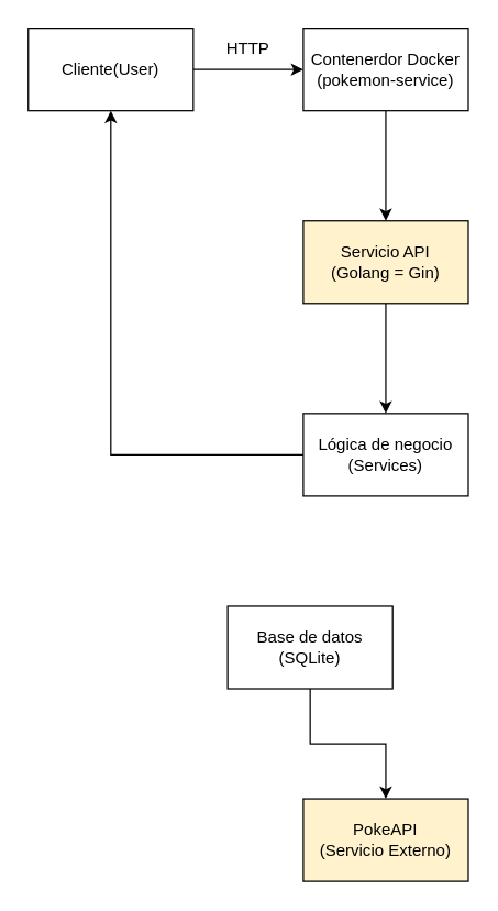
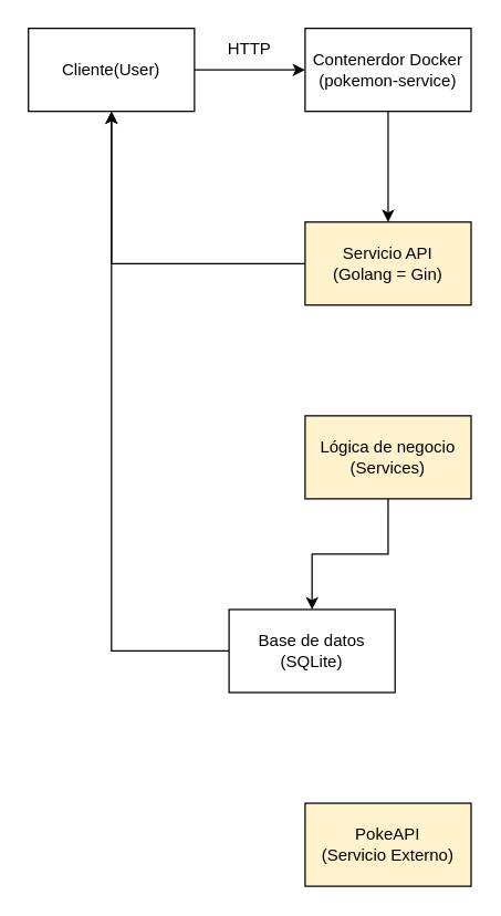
  <mxCell id="0" />
  <mxCell id="1" parent="0" />
  <mxCell id="2" value="" style="edgeStyle=orthogonalEdgeStyle;rounded=0;orthogonalLoop=1;jettySize=auto;html=1;" edge="1" parent="1" source="3" target="5"><mxGeometry relative="1" as="geometry" /></mxCell>
  <mxCell id="3" value="Cliente(User)" style="rounded=0;whiteSpace=wrap;html=1;" vertex="1" parent="1"><mxGeometry x="20" y="20" width="120" height="60" as="geometry" /></mxCell>
  <mxCell id="4" value="" style="edgeStyle=orthogonalEdgeStyle;rounded=0;orthogonalLoop=1;jettySize=auto;html=1;" edge="1" parent="1" source="5" target="8"><mxGeometry relative="1" as="geometry" /></mxCell>
  <mxCell id="5" value="Contenerdor Docker&lt;br&gt;(pokemon-service)" style="rounded=0;whiteSpace=wrap;html=1;" vertex="1" parent="1"><mxGeometry x="220" y="20" width="120" height="60" as="geometry" /></mxCell>
  <mxCell id="6" value="HTTP" style="text;html=1;align=center;verticalAlign=middle;whiteSpace=wrap;rounded=0;" vertex="1" parent="1"><mxGeometry x="150" y="20" width="60" height="30" as="geometry" /></mxCell>
- <mxCell id="7" value="" style="edgeStyle=orthogonalEdgeStyle;rounded=0;orthogonalLoop=1;jettySize=auto;html=1;" edge="1" parent="1" source="8" target="10"><mxGeometry relative="1" as="geometry" /></mxCell>
+ <mxCell id="7" value="" style="edgeStyle=orthogonalEdgeStyle;rounded=0;orthogonalLoop=1;jettySize=auto;html=1;" edge="1" parent="1" source="8" target="3"><mxGeometry relative="1" as="geometry" /></mxCell>
  <mxCell id="8" value="Servicio API&lt;div&gt;(Golang = Gin)&lt;/div&gt;" style="whiteSpace=wrap;html=1;rounded=0;fillColor=#fff2cc;" vertex="1" parent="1"><mxGeometry x="220" y="160" width="120" height="60" as="geometry" /></mxCell>
- <mxCell id="9" value="" style="edgeStyle=orthogonalEdgeStyle;rounded=0;orthogonalLoop=1;jettySize=auto;html=1;" edge="1" parent="1" source="10" target="3"><mxGeometry relative="1" as="geometry" /></mxCell>
- <mxCell id="10" value="Lógica de negocio&lt;br&gt;(Services)" style="whiteSpace=wrap;html=1;rounded=0;" vertex="1" parent="1"><mxGeometry x="220" y="300" width="120" height="60" as="geometry" /></mxCell>
- <mxCell id="11" value="" style="edgeStyle=orthogonalEdgeStyle;rounded=0;orthogonalLoop=1;jettySize=auto;html=1;" edge="1" parent="1" source="12" target="13"><mxGeometry relative="1" as="geometry" /></mxCell>
+ <mxCell id="9" value="" style="edgeStyle=orthogonalEdgeStyle;rounded=0;orthogonalLoop=1;jettySize=auto;html=1;" edge="1" parent="1" source="10" target="12"><mxGeometry relative="1" as="geometry" /></mxCell>
+ <mxCell id="10" value="Lógica de negocio&lt;br&gt;(Services)" style="whiteSpace=wrap;html=1;rounded=0;fillColor=#fff2cc;" vertex="1" parent="1"><mxGeometry x="220" y="300" width="120" height="60" as="geometry" /></mxCell>
+ <mxCell id="11" value="" style="edgeStyle=orthogonalEdgeStyle;rounded=0;orthogonalLoop=1;jettySize=auto;html=1;" edge="1" parent="1" source="12" target="3"><mxGeometry relative="1" as="geometry" /></mxCell>
  <mxCell id="12" value="Base de datos&lt;div&gt;(SQLite)&lt;/div&gt;" style="whiteSpace=wrap;html=1;rounded=0;" vertex="1" parent="1"><mxGeometry x="165" y="440" width="120" height="60" as="geometry" /></mxCell>
  <mxCell id="13" value="PokeAPI&lt;div&gt;(Servicio Externo)&lt;/div&gt;" style="whiteSpace=wrap;html=1;rounded=0;fillColor=#fff2cc;" vertex="1" parent="1"><mxGeometry x="220" y="580" width="120" height="60" as="geometry" /></mxCell>
